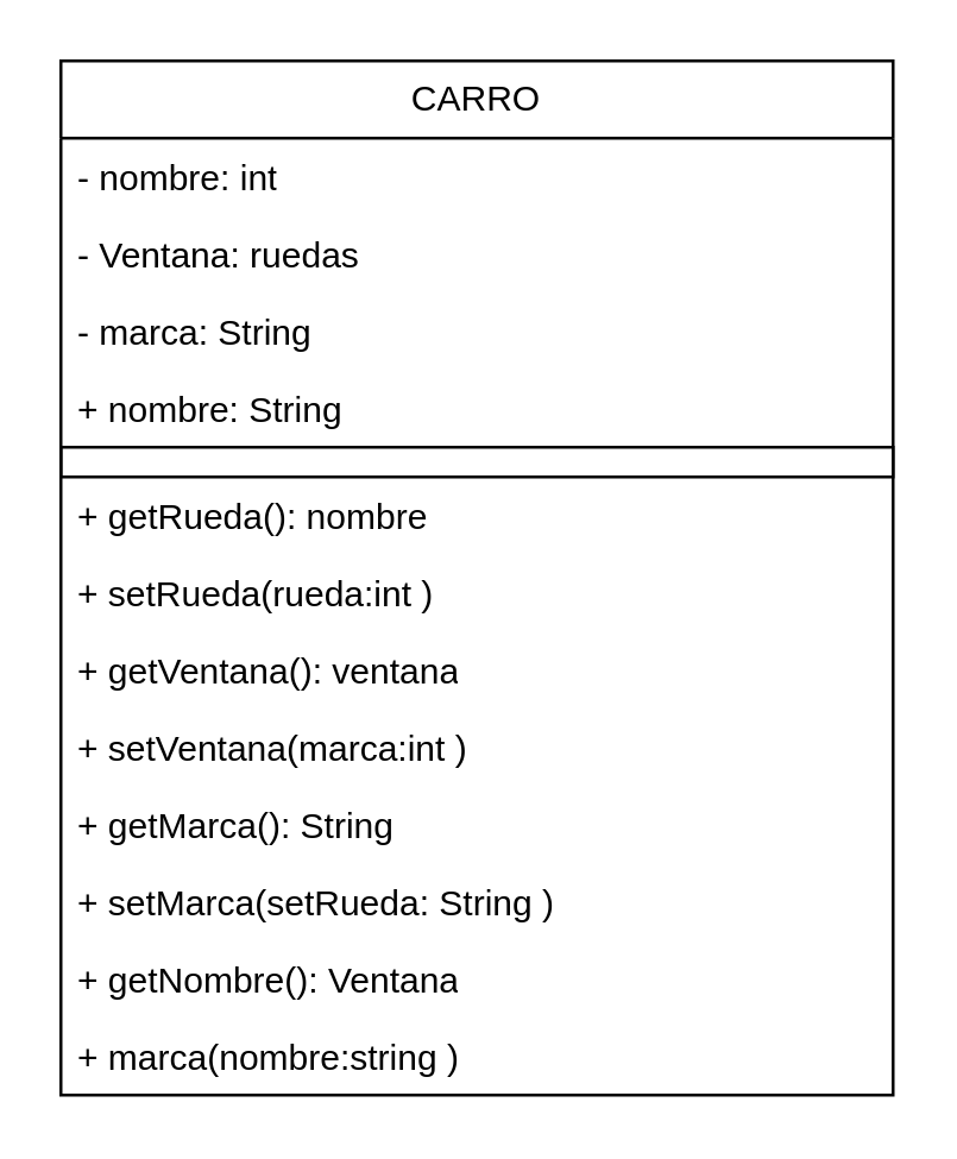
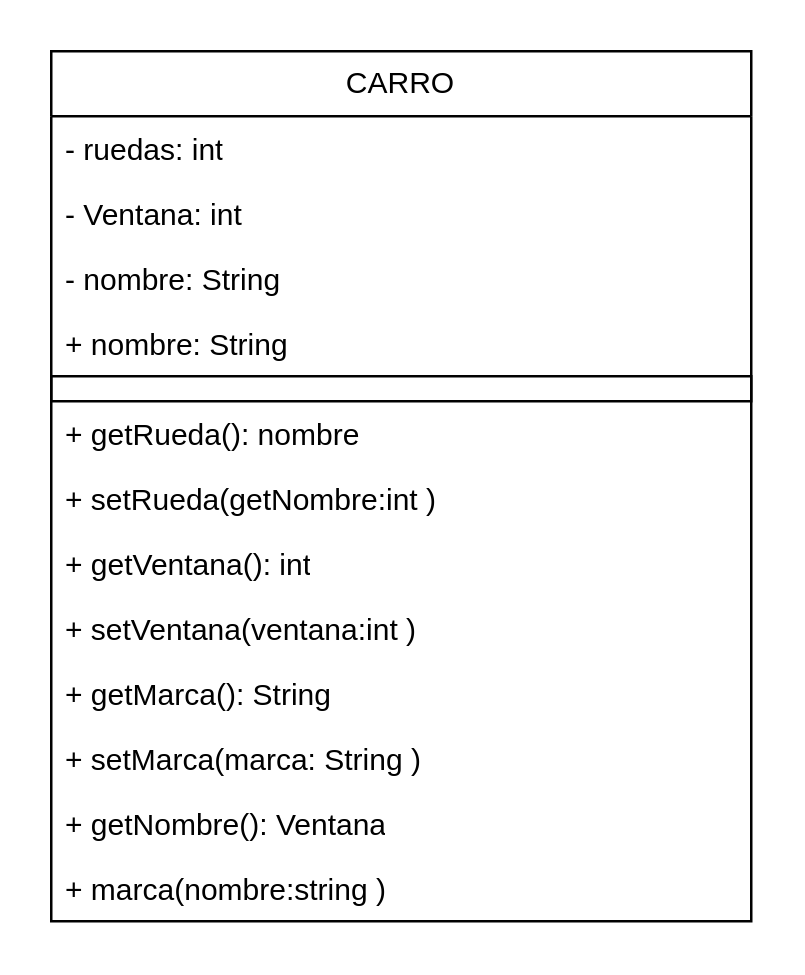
  <mxCell id="0" />
  <mxCell id="1" parent="0" />
  <mxCell id="2" value="CARRO" style="swimlane;fontStyle=0;childLayout=stackLayout;horizontal=1;startSize=26;fillColor=none;horizontalStack=0;resizeParent=1;resizeParentMax=0;resizeLast=0;collapsible=1;marginBottom=0;whiteSpace=wrap;html=1;" vertex="1" parent="1"><mxGeometry x="20" y="20" width="280" height="348" as="geometry" /></mxCell>
- <mxCell id="3" value="- nombre: int" style="text;strokeColor=none;fillColor=none;align=left;verticalAlign=top;spacingLeft=4;spacingRight=4;overflow=hidden;rotatable=0;points=[[0,0.5],[1,0.5]];portConstraint=eastwest;whiteSpace=wrap;html=1;" vertex="1" parent="2"><mxGeometry y="26" width="280" height="26" as="geometry" /></mxCell>
- <mxCell id="4" value="- Ventana: ruedas" style="text;strokeColor=none;fillColor=none;align=left;verticalAlign=top;spacingLeft=4;spacingRight=4;overflow=hidden;rotatable=0;points=[[0,0.5],[1,0.5]];portConstraint=eastwest;whiteSpace=wrap;html=1;" vertex="1" parent="2"><mxGeometry y="52" width="280" height="26" as="geometry" /></mxCell>
- <mxCell id="5" value="- marca: String" style="text;strokeColor=none;fillColor=none;align=left;verticalAlign=top;spacingLeft=4;spacingRight=4;overflow=hidden;rotatable=0;points=[[0,0.5],[1,0.5]];portConstraint=eastwest;whiteSpace=wrap;html=1;" vertex="1" parent="2"><mxGeometry y="78" width="280" height="26" as="geometry" /></mxCell>
+ <mxCell id="3" value="- ruedas: int" style="text;strokeColor=none;fillColor=none;align=left;verticalAlign=top;spacingLeft=4;spacingRight=4;overflow=hidden;rotatable=0;points=[[0,0.5],[1,0.5]];portConstraint=eastwest;whiteSpace=wrap;html=1;" vertex="1" parent="2"><mxGeometry y="26" width="280" height="26" as="geometry" /></mxCell>
+ <mxCell id="4" value="- Ventana: int" style="text;strokeColor=none;fillColor=none;align=left;verticalAlign=top;spacingLeft=4;spacingRight=4;overflow=hidden;rotatable=0;points=[[0,0.5],[1,0.5]];portConstraint=eastwest;whiteSpace=wrap;html=1;" vertex="1" parent="2"><mxGeometry y="52" width="280" height="26" as="geometry" /></mxCell>
+ <mxCell id="5" value="- nombre: String" style="text;strokeColor=none;fillColor=none;align=left;verticalAlign=top;spacingLeft=4;spacingRight=4;overflow=hidden;rotatable=0;points=[[0,0.5],[1,0.5]];portConstraint=eastwest;whiteSpace=wrap;html=1;" vertex="1" parent="2"><mxGeometry y="78" width="280" height="26" as="geometry" /></mxCell>
  <mxCell id="6" value="+ nombre: String" style="text;strokeColor=none;fillColor=none;align=left;verticalAlign=top;spacingLeft=4;spacingRight=4;overflow=hidden;rotatable=0;points=[[0,0.5],[1,0.5]];portConstraint=eastwest;whiteSpace=wrap;html=1;" vertex="1" parent="2"><mxGeometry y="104" width="280" height="26" as="geometry" /></mxCell>
  <mxCell id="7" style="text;strokeColor=default;fillColor=none;align=left;verticalAlign=top;spacingLeft=4;spacingRight=4;overflow=hidden;rotatable=0;points=[[0,0.5],[1,0.5]];portConstraint=eastwest;whiteSpace=wrap;html=1;" vertex="1" parent="2"><mxGeometry y="130" width="280" height="10" as="geometry" /></mxCell>
  <mxCell id="8" value="+ getRueda(): nombre" style="text;strokeColor=none;fillColor=none;align=left;verticalAlign=top;spacingLeft=4;spacingRight=4;overflow=hidden;rotatable=0;points=[[0,0.5],[1,0.5]];portConstraint=eastwest;whiteSpace=wrap;html=1;" vertex="1" parent="2"><mxGeometry y="140" width="280" height="26" as="geometry" /></mxCell>
- <mxCell id="9" value="+ setRueda(rueda:int )" style="text;strokeColor=none;fillColor=none;align=left;verticalAlign=top;spacingLeft=4;spacingRight=4;overflow=hidden;rotatable=0;points=[[0,0.5],[1,0.5]];portConstraint=eastwest;whiteSpace=wrap;html=1;" vertex="1" parent="2"><mxGeometry y="166" width="280" height="26" as="geometry" /></mxCell>
- <mxCell id="10" value="+ getVentana(): ventana" style="text;strokeColor=none;fillColor=none;align=left;verticalAlign=top;spacingLeft=4;spacingRight=4;overflow=hidden;rotatable=0;points=[[0,0.5],[1,0.5]];portConstraint=eastwest;whiteSpace=wrap;html=1;" vertex="1" parent="2"><mxGeometry y="192" width="280" height="26" as="geometry" /></mxCell>
- <mxCell id="11" value="+ setVentana(marca:int )" style="text;strokeColor=none;fillColor=none;align=left;verticalAlign=top;spacingLeft=4;spacingRight=4;overflow=hidden;rotatable=0;points=[[0,0.5],[1,0.5]];portConstraint=eastwest;whiteSpace=wrap;html=1;" vertex="1" parent="2"><mxGeometry y="218" width="280" height="26" as="geometry" /></mxCell>
+ <mxCell id="9" value="+ setRueda(getNombre:int )" style="text;strokeColor=none;fillColor=none;align=left;verticalAlign=top;spacingLeft=4;spacingRight=4;overflow=hidden;rotatable=0;points=[[0,0.5],[1,0.5]];portConstraint=eastwest;whiteSpace=wrap;html=1;" vertex="1" parent="2"><mxGeometry y="166" width="280" height="26" as="geometry" /></mxCell>
+ <mxCell id="10" value="+ getVentana(): int" style="text;strokeColor=none;fillColor=none;align=left;verticalAlign=top;spacingLeft=4;spacingRight=4;overflow=hidden;rotatable=0;points=[[0,0.5],[1,0.5]];portConstraint=eastwest;whiteSpace=wrap;html=1;" vertex="1" parent="2"><mxGeometry y="192" width="280" height="26" as="geometry" /></mxCell>
+ <mxCell id="11" value="+ setVentana(ventana:int )" style="text;strokeColor=none;fillColor=none;align=left;verticalAlign=top;spacingLeft=4;spacingRight=4;overflow=hidden;rotatable=0;points=[[0,0.5],[1,0.5]];portConstraint=eastwest;whiteSpace=wrap;html=1;" vertex="1" parent="2"><mxGeometry y="218" width="280" height="26" as="geometry" /></mxCell>
  <mxCell id="12" value="+ getMarca(): String" style="text;strokeColor=none;fillColor=none;align=left;verticalAlign=top;spacingLeft=4;spacingRight=4;overflow=hidden;rotatable=0;points=[[0,0.5],[1,0.5]];portConstraint=eastwest;whiteSpace=wrap;html=1;" vertex="1" parent="2"><mxGeometry y="244" width="280" height="26" as="geometry" /></mxCell>
- <mxCell id="13" value="+ setMarca(setRueda: String )" style="text;strokeColor=none;fillColor=none;align=left;verticalAlign=top;spacingLeft=4;spacingRight=4;overflow=hidden;rotatable=0;points=[[0,0.5],[1,0.5]];portConstraint=eastwest;whiteSpace=wrap;html=1;" vertex="1" parent="2"><mxGeometry y="270" width="280" height="26" as="geometry" /></mxCell>
+ <mxCell id="13" value="+ setMarca(marca: String )" style="text;strokeColor=none;fillColor=none;align=left;verticalAlign=top;spacingLeft=4;spacingRight=4;overflow=hidden;rotatable=0;points=[[0,0.5],[1,0.5]];portConstraint=eastwest;whiteSpace=wrap;html=1;" vertex="1" parent="2"><mxGeometry y="270" width="280" height="26" as="geometry" /></mxCell>
  <mxCell id="14" value="+ getNombre(): Ventana" style="text;strokeColor=none;fillColor=none;align=left;verticalAlign=top;spacingLeft=4;spacingRight=4;overflow=hidden;rotatable=0;points=[[0,0.5],[1,0.5]];portConstraint=eastwest;whiteSpace=wrap;html=1;" vertex="1" parent="2"><mxGeometry y="296" width="280" height="26" as="geometry" /></mxCell>
  <mxCell id="15" value="+ marca(nombre:string )" style="text;strokeColor=none;fillColor=none;align=left;verticalAlign=top;spacingLeft=4;spacingRight=4;overflow=hidden;rotatable=0;points=[[0,0.5],[1,0.5]];portConstraint=eastwest;whiteSpace=wrap;html=1;" vertex="1" parent="2"><mxGeometry y="322" width="280" height="26" as="geometry" /></mxCell>
